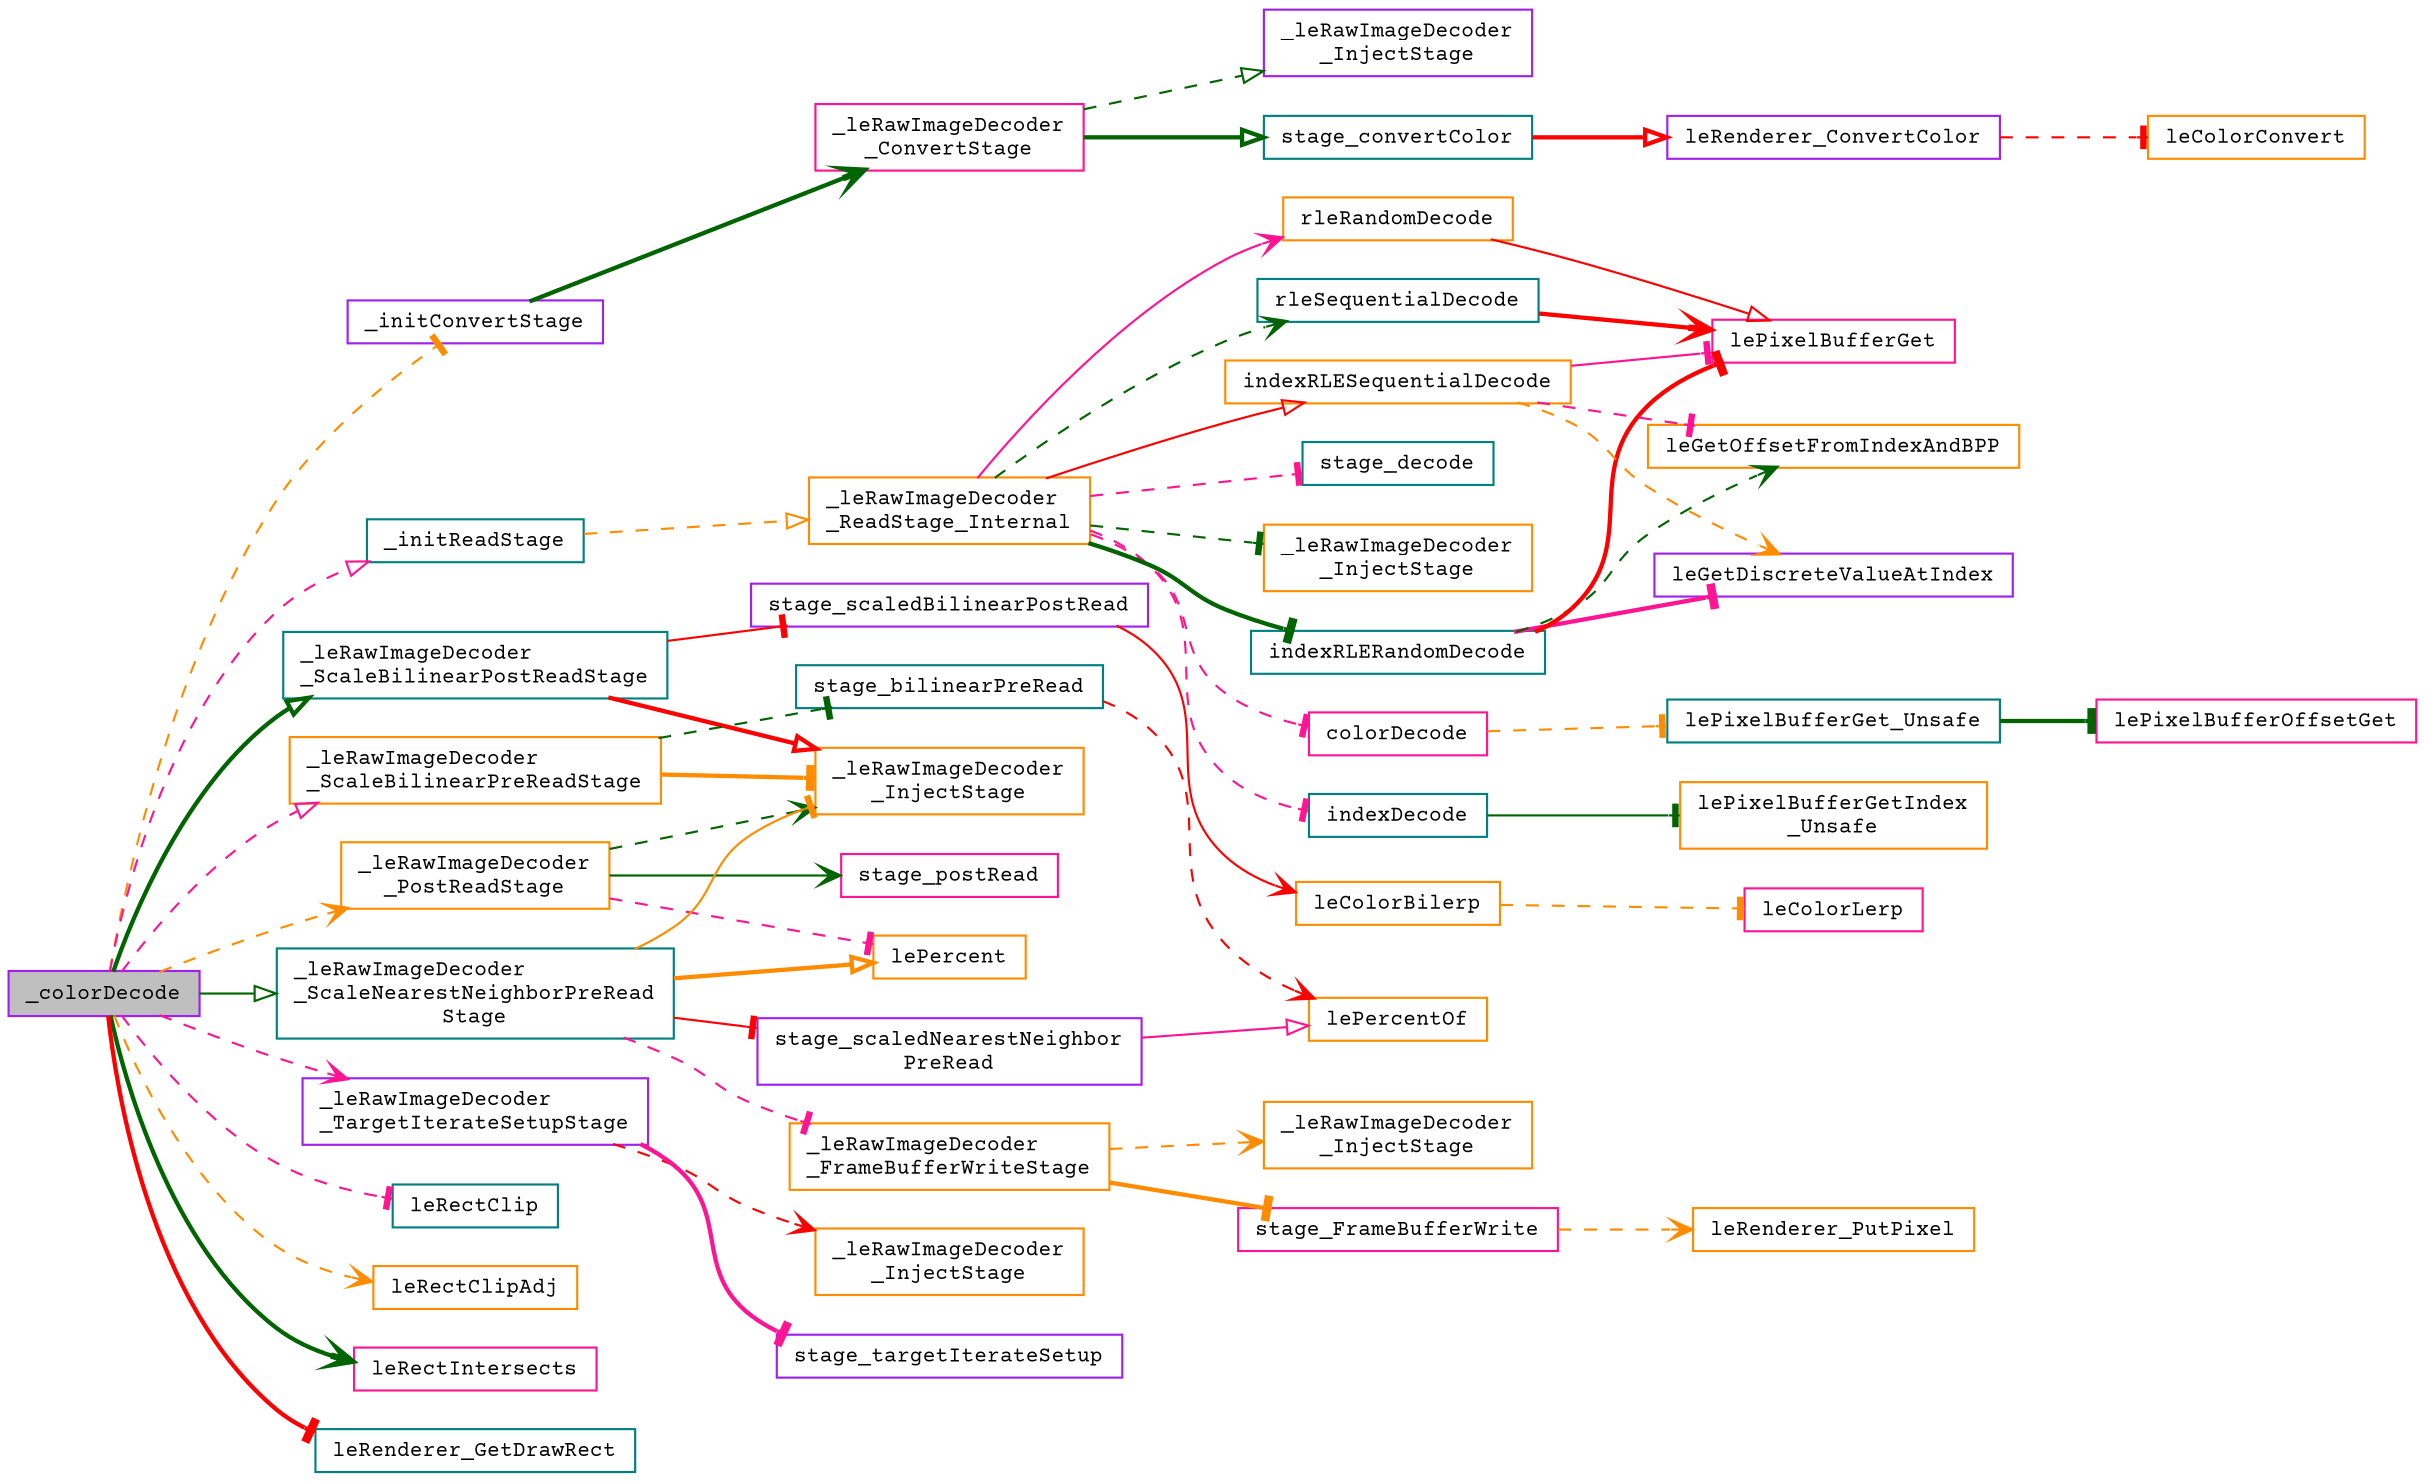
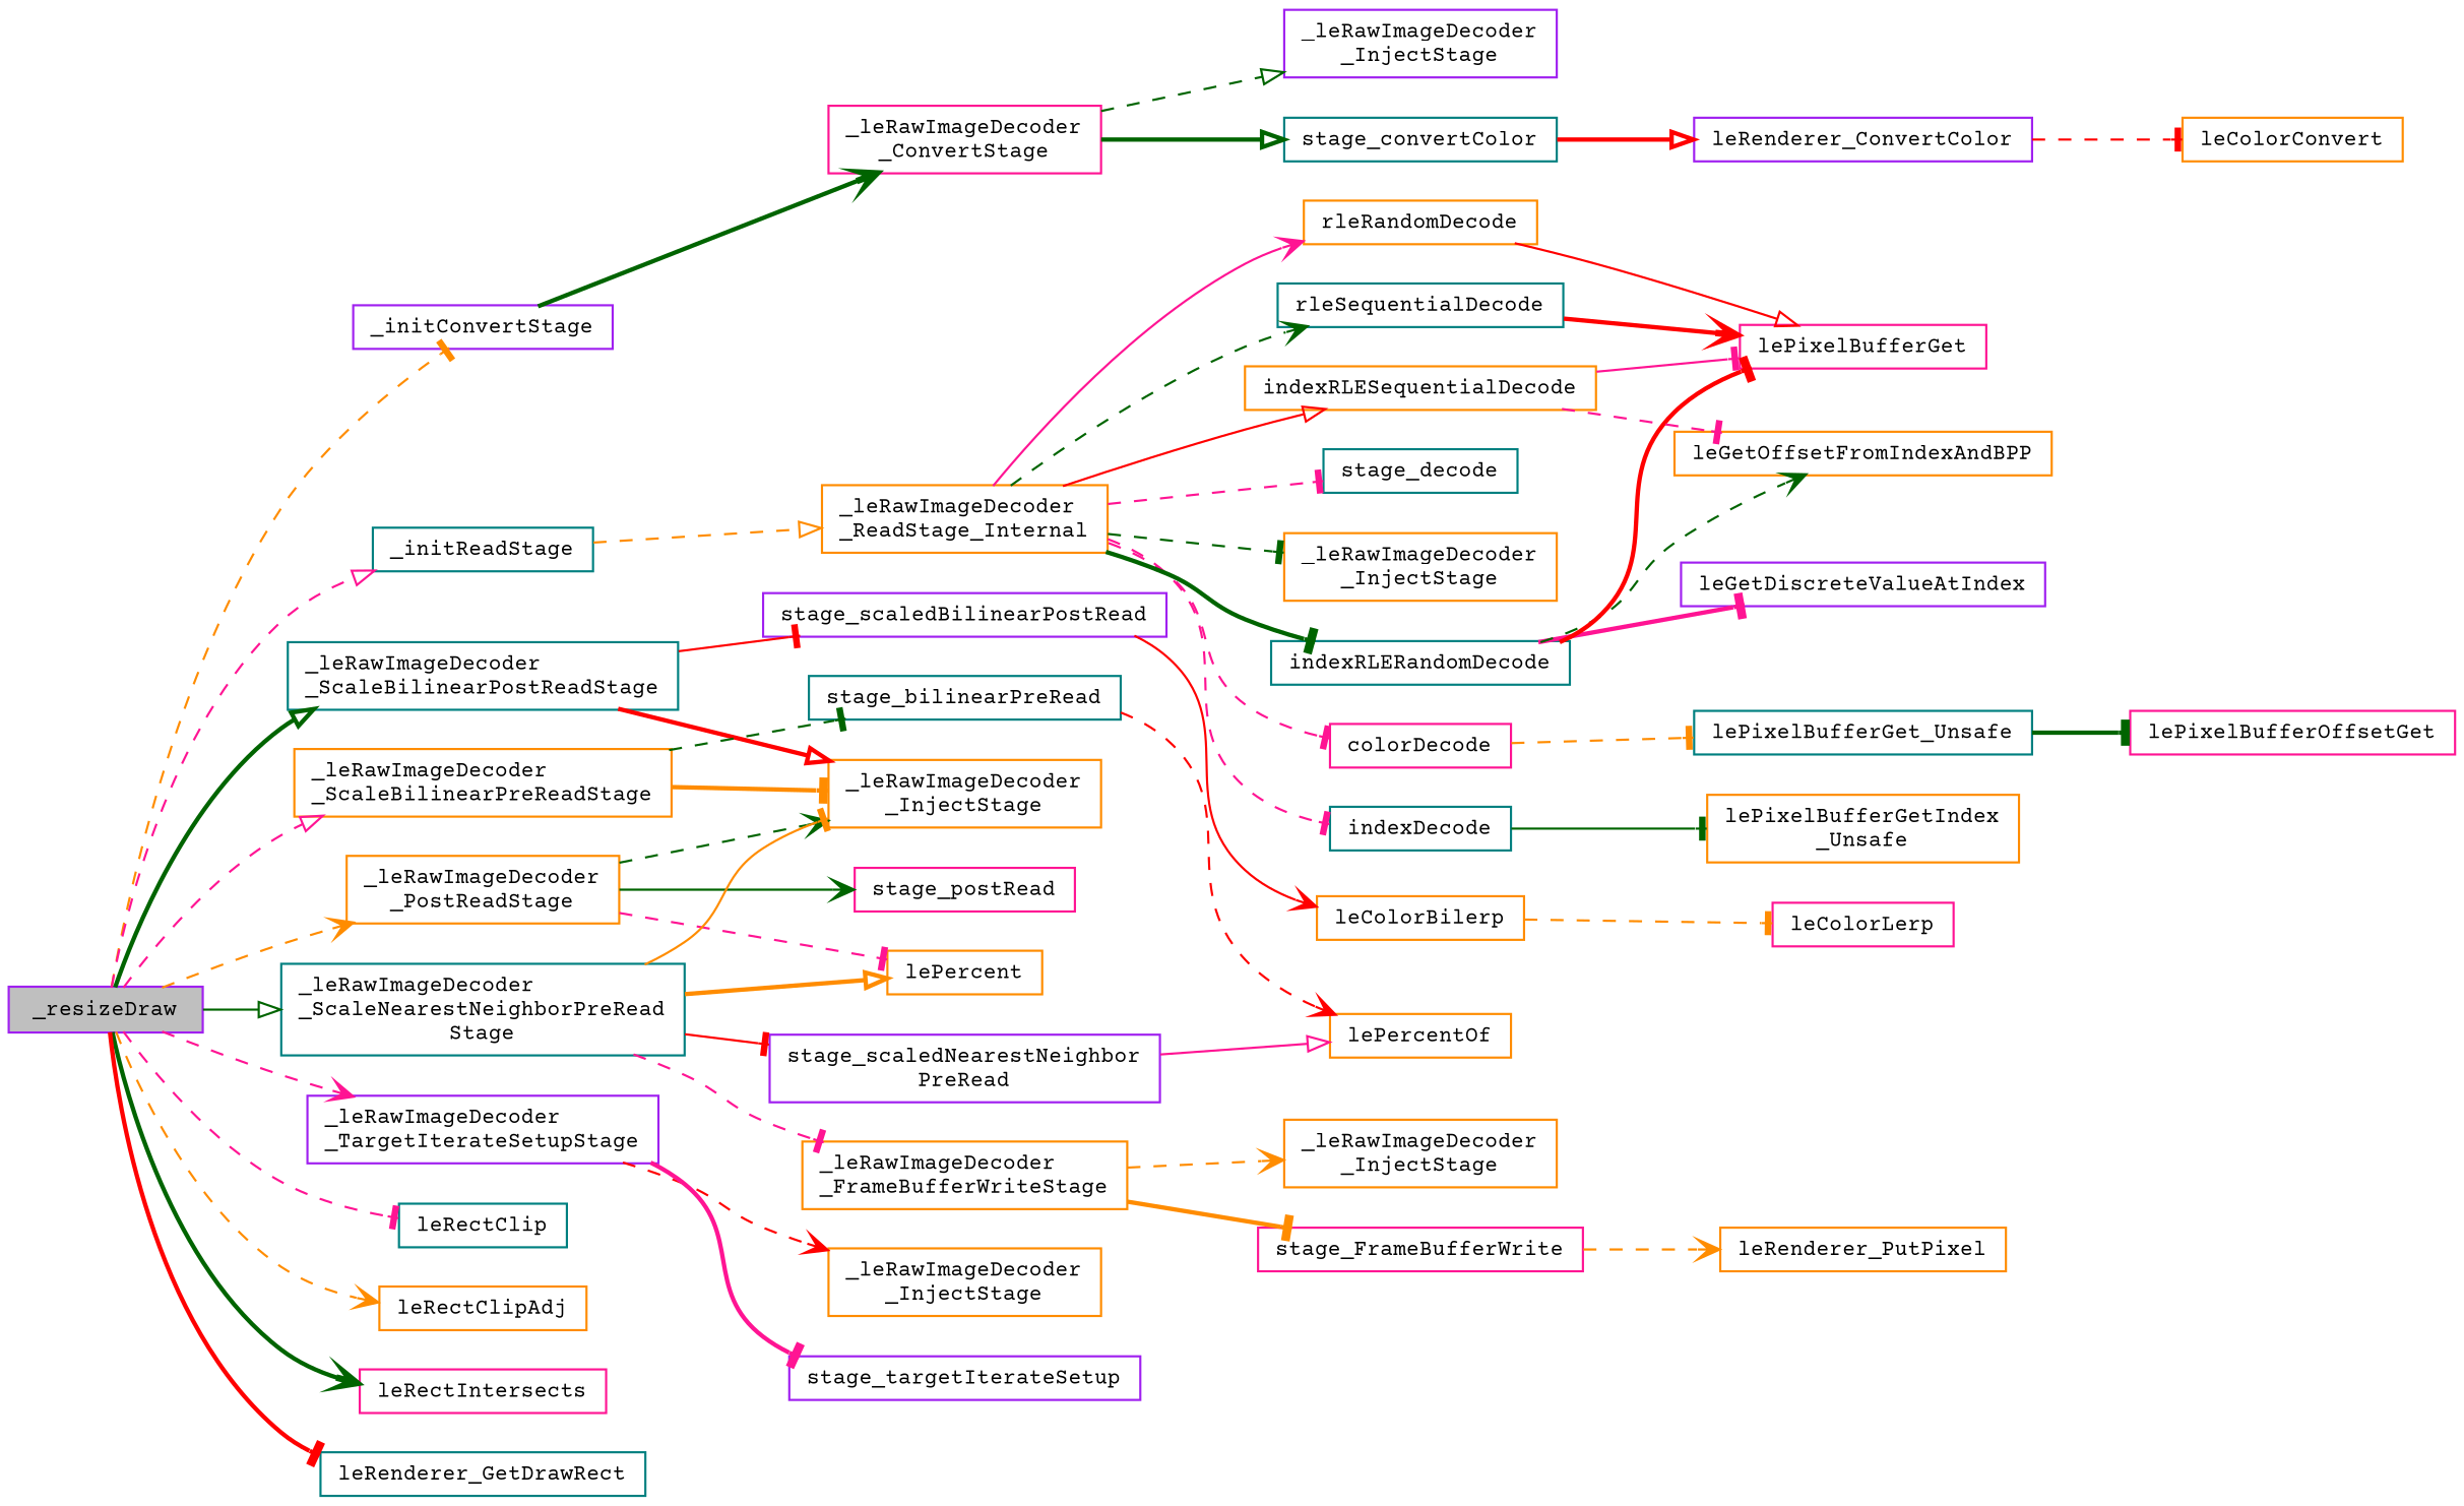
  digraph {
    fontname="Courier Prime"
    rankdir=LR
    node [color=darkorange fillcolor=white fontname="Courier Prime" fontsize=10 shape=record style=filled]
    edge [arrowhead=tee color=deeppink fontname="Courier Prime" fontsize=10 labelfontname=Helvetica labelfontsize=10 style=dashed]
-   n1 [color=purple fillcolor=grey75 fontcolor=black height=0.2 label=_colorDecode width=0.4]
+   n1 [color=purple fillcolor=grey75 fontcolor=black height=0.2 label=_resizeDraw width=0.4]
    n2 [color=purple height=0.2 label=_initConvertStage width=0.4]
    n3 [color=teal height=0.2 label=_initReadStage width=0.4]
    n4 [height=0.2 label="_leRawImageDecoder\l_PostReadStage" width=0.4]
    n5 [color=teal height=0.2 label="_leRawImageDecoder\l_ScaleBilinearPostReadStage" width=0.4]
    n6 [height=0.2 label="_leRawImageDecoder\l_ScaleBilinearPreReadStage" width=0.4]
    n7 [color=teal height=0.2 label="_leRawImageDecoder\l_ScaleNearestNeighborPreRead\lStage" width=0.4]
    n8 [color=purple height=0.2 label="_leRawImageDecoder\l_TargetIterateSetupStage" width=0.4]
    n9 [color=teal height=0.2 label=leRectClip width=0.4]
    n10 [height=0.2 label=leRectClipAdj width=0.4]
    n11 [color=deeppink height=0.2 label=leRectIntersects width=0.4]
    n12 [color=teal height=0.2 label=leRenderer_GetDrawRect width=0.4]
    n13 [color=deeppink height=0.2 label="_leRawImageDecoder\l_ConvertStage" width=0.4]
    n14 [height=0.2 label="_leRawImageDecoder\l_ReadStage_Internal" width=0.4]
    n15 [height=0.2 label="_leRawImageDecoder\l_FrameBufferWriteStage" width=0.4]
    n16 [height=0.2 label="_leRawImageDecoder\l_InjectStage" width=0.4]
    n17 [color=deeppink height=0.2 label=stage_FrameBufferWrite width=0.4]
    n18 [height=0.2 label="_leRawImageDecoder\l_InjectStage" width=0.4]
    n19 [color=deeppink height=0.2 label=stage_postRead width=0.4]
    n20 [height=0.2 label=lePercent width=0.4]
    n21 [color=purple height=0.2 label=stage_scaledBilinearPostRead width=0.4]
    n22 [color=teal height=0.2 label=stage_bilinearPreRead width=0.4]
    n23 [color=purple height=0.2 label="stage_scaledNearestNeighbor\lPreRead" width=0.4]
    n24 [height=0.2 label="_leRawImageDecoder\l_InjectStage" width=0.4]
    n25 [color=purple height=0.2 label=stage_targetIterateSetup width=0.4]
    n26 [color=purple height=0.2 label="_leRawImageDecoder\l_InjectStage" width=0.4]
    n27 [color=teal height=0.2 label=stage_convertColor width=0.4]
    n28 [color=purple height=0.2 label=leRenderer_ConvertColor width=0.4]
    n29 [height=0.2 label=leColorConvert width=0.4]
    n30 [height=0.2 label="_leRawImageDecoder\l_InjectStage" width=0.4]
    n31 [color=deeppink height=0.2 label=colorDecode width=0.4]
    n32 [color=teal height=0.2 label=indexDecode width=0.4]
    n33 [color=teal height=0.2 label=indexRLERandomDecode width=0.4]
    n34 [height=0.2 label=indexRLESequentialDecode width=0.4]
    n35 [height=0.2 label=rleRandomDecode width=0.4]
    n36 [color=teal height=0.2 label=rleSequentialDecode width=0.4]
    n37 [color=teal height=0.2 label=stage_decode width=0.4]
    n38 [color=teal height=0.2 label=lePixelBufferGet_Unsafe width=0.4]
    n39 [height=0.2 label="lePixelBufferGetIndex\l_Unsafe" width=0.4]
    n40 [color=purple height=0.2 label=leGetDiscreteValueAtIndex width=0.4]
    n41 [height=0.2 label=leGetOffsetFromIndexAndBPP width=0.4]
    n42 [color=deeppink height=0.2 label=lePixelBufferGet width=0.4]
    n43 [color=deeppink height=0.2 label=lePixelBufferOffsetGet width=0.4]
    n44 [height=0.2 label=leRenderer_PutPixel width=0.4]
    n45 [height=0.2 label=leColorBilerp width=0.4]
    n46 [color=deeppink height=0.2 label=leColorLerp width=0.4]
    n47 [height=0.2 label=lePercentOf width=0.4]
    n1 -> n2 [color=darkorange]
    n1 -> n3 [arrowhead=onormal]
    n1 -> n4 [arrowhead=vee color=darkorange]
    n1 -> n5 [arrowhead=onormal color=darkgreen style=bold]
    n1 -> n6 [arrowhead=onormal]
    n1 -> n7 [arrowhead=onormal color=darkgreen style=solid]
    n1 -> n8 [arrowhead=vee]
    n1 -> n9
    n1 -> n10 [arrowhead=vee color=darkorange]
    n1 -> n11 [arrowhead=vee color=darkgreen style=bold]
    n1 -> n12 [color=red style=bold]
    n2 -> n13 [arrowhead=vee color=darkgreen style=bold]
    n3 -> n14 [arrowhead=onormal color=darkorange]
    n4 -> n18 [arrowhead=vee color=darkgreen]
    n4 -> n19 [arrowhead=vee color=darkgreen style=solid]
    n4 -> n20
    n5 -> n18 [arrowhead=onormal color=red style=bold]
    n5 -> n21 [color=red style=solid]
    n6 -> n18 [color=darkorange style=bold]
    n6 -> n22 [color=darkgreen]
    n7 -> n15
    n7 -> n18 [color=darkorange style=solid]
    n7 -> n20 [arrowhead=onormal color=darkorange style=bold]
    n7 -> n23 [color=red style=solid]
    n8 -> n24 [arrowhead=vee color=red]
    n8 -> n25 [style=bold]
    n13 -> n26 [arrowhead=onormal color=darkgreen]
    n13 -> n27 [arrowhead=onormal color=darkgreen style=bold]
    n14 -> n30 [color=darkgreen]
    n14 -> n31
    n14 -> n32
    n14 -> n33 [color=darkgreen style=bold]
    n14 -> n34 [arrowhead=onormal color=red style=solid]
    n14 -> n35 [arrowhead=vee style=solid]
    n14 -> n36 [arrowhead=vee color=darkgreen]
    n14 -> n37
    n15 -> n16 [arrowhead=vee color=darkorange]
    n15 -> n17 [color=darkorange style=bold]
    n17 -> n44 [arrowhead=vee color=darkorange]
    n21 -> n45 [arrowhead=vee color=red style=solid]
    n22 -> n47 [arrowhead=vee color=red]
    n23 -> n47 [arrowhead=onormal style=solid]
    n27 -> n28 [arrowhead=onormal color=red style=bold]
    n28 -> n29 [color=red]
    n31 -> n38 [color=darkorange]
    n32 -> n39 [color=darkgreen style=solid]
    n33 -> n40 [style=bold]
    n33 -> n41 [arrowhead=vee color=darkgreen]
    n33 -> n42 [color=red style=bold]
-   n34 -> n40 [arrowhead=vee color=darkorange]
    n34 -> n41
    n34 -> n42 [style=solid]
    n35 -> n42 [arrowhead=onormal color=red style=solid]
    n36 -> n42 [arrowhead=vee color=red style=bold]
    n38 -> n43 [color=darkgreen style=bold]
    n45 -> n46 [color=darkorange]
  }
